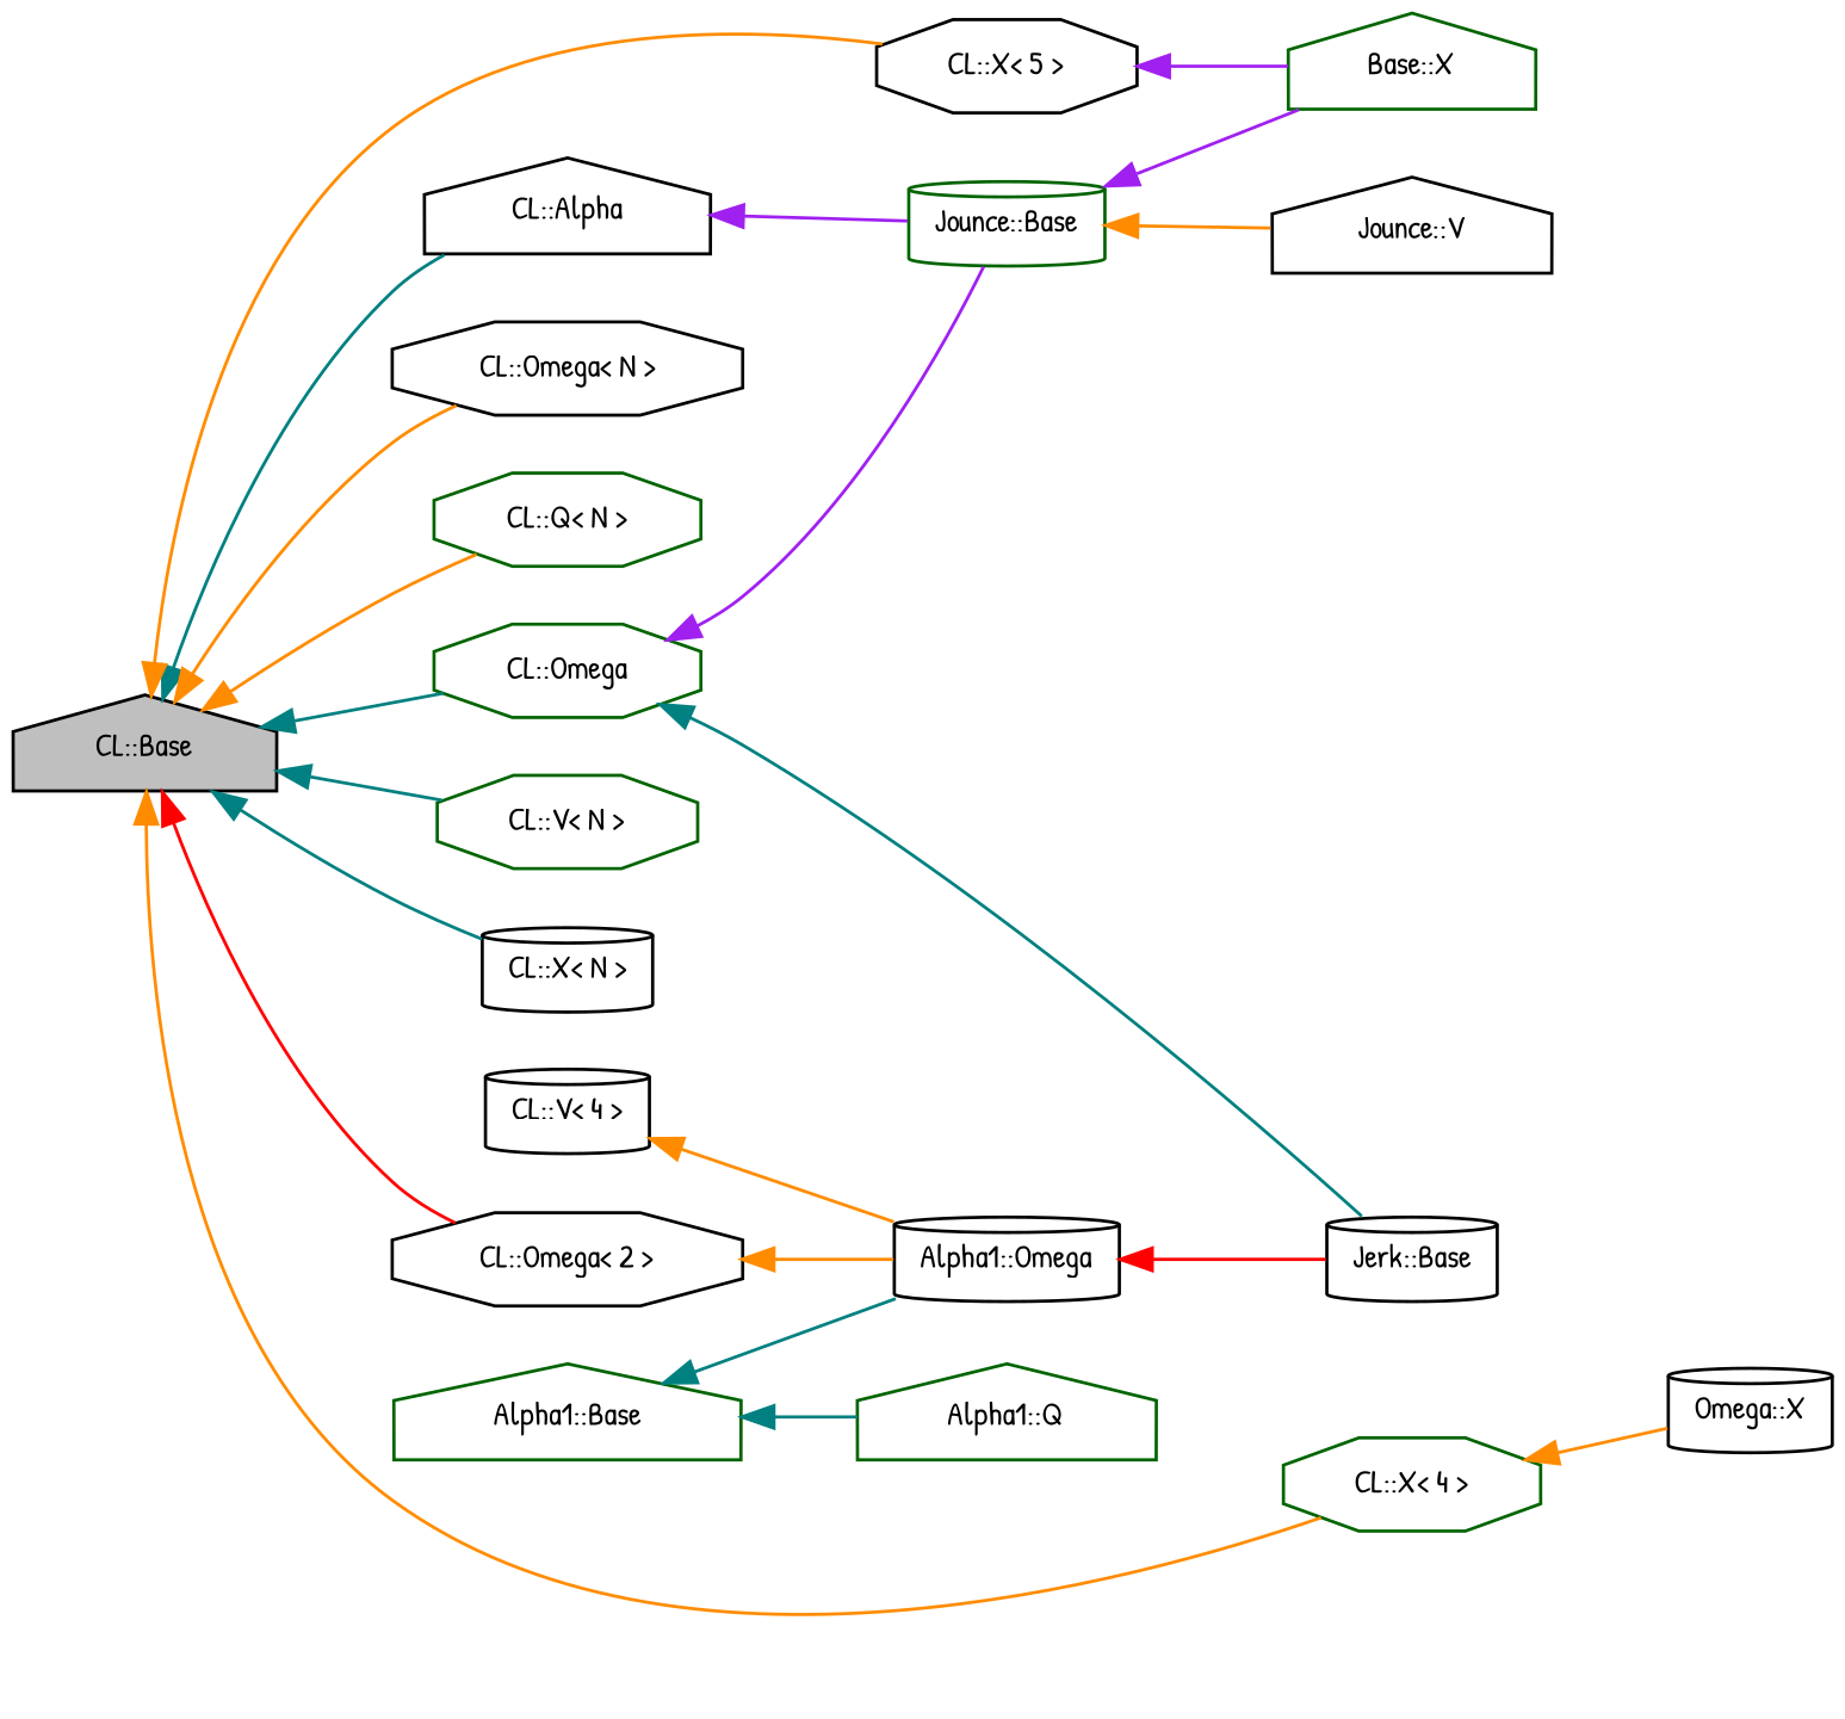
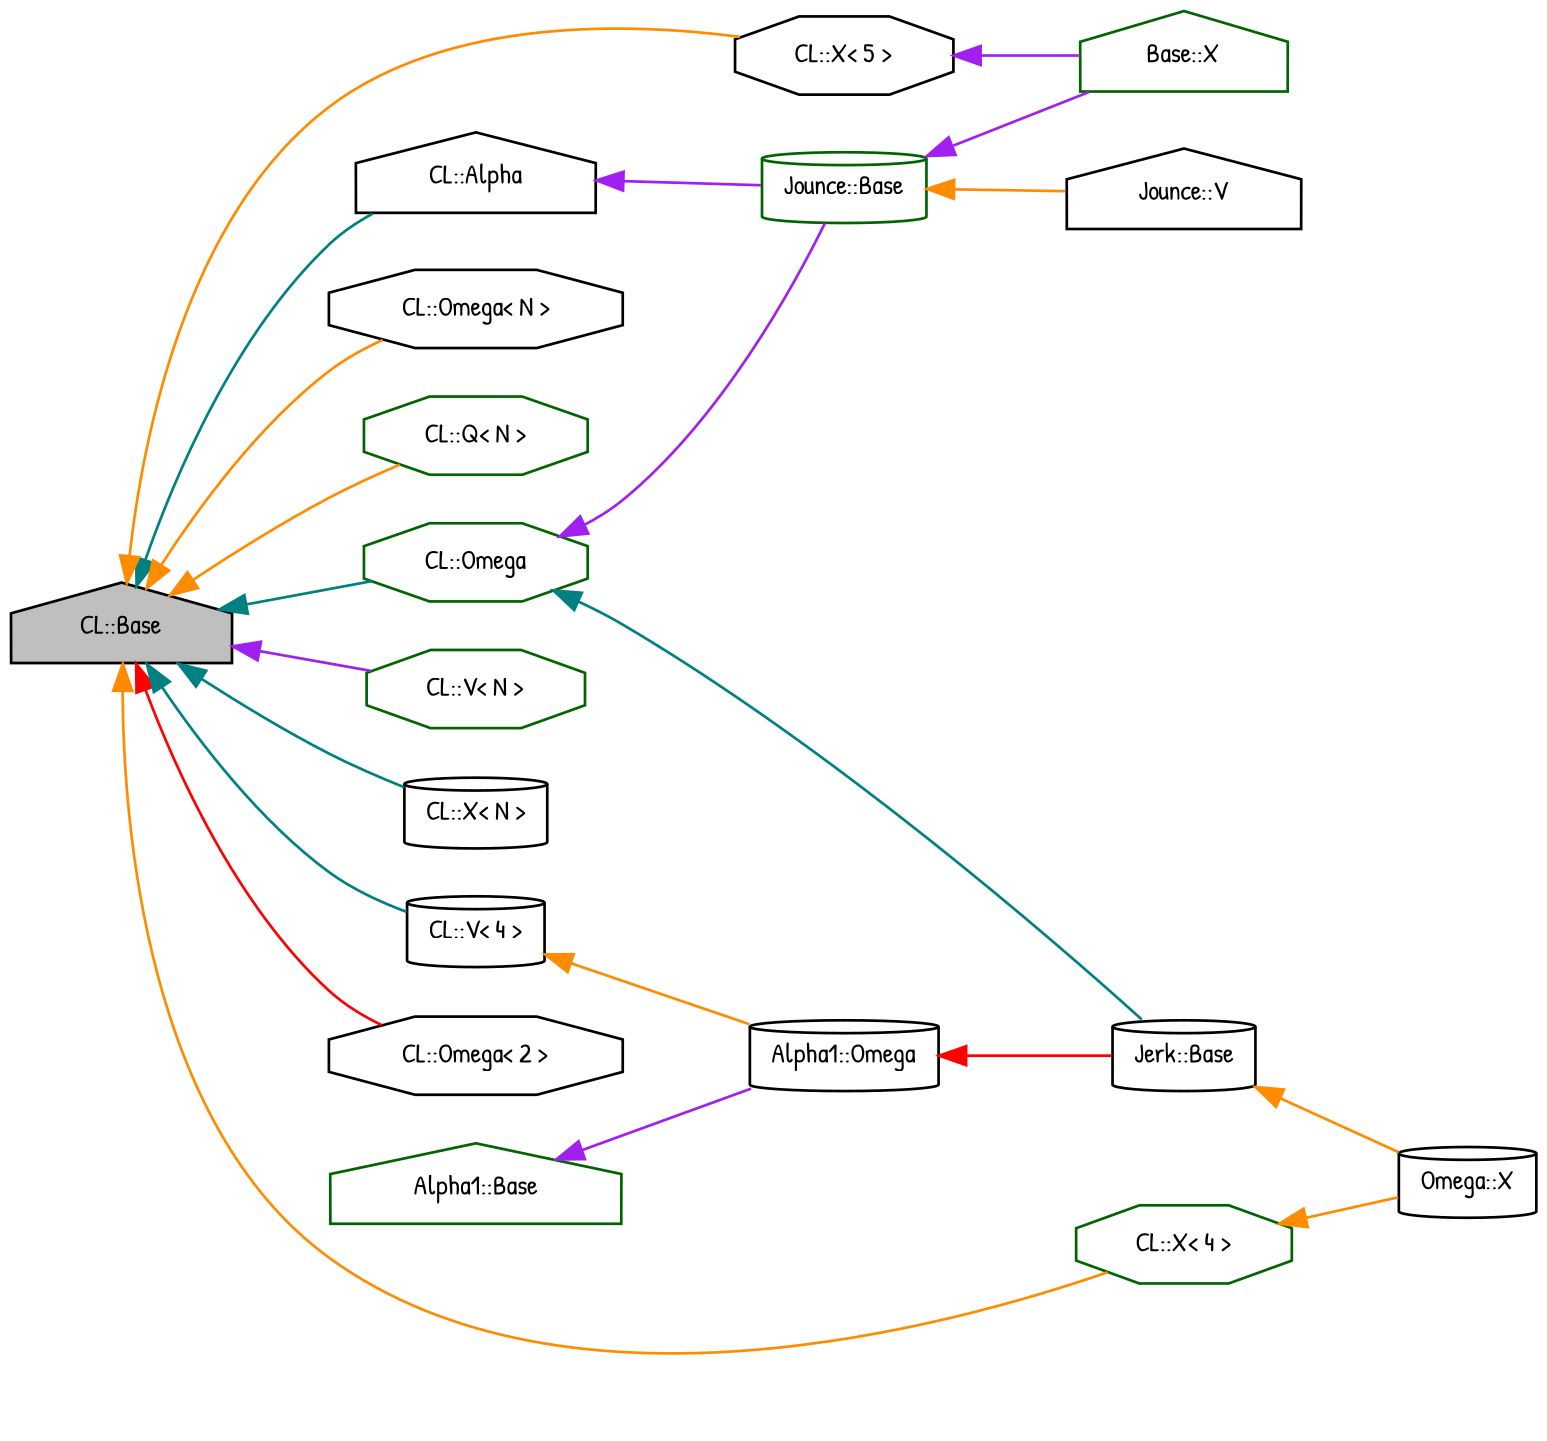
  digraph {
    fontname="Patrick Hand"
    rankdir=LR
    node [color=black fillcolor=white fontname="Patrick Hand" fontsize=10 shape=octagon style=filled]
    edge [color=darkorange dir=back fontname="Patrick Hand" fontsize=10 labelfontname=Helvetica labelfontsize=10 style=solid]
    n1 [fillcolor=grey75 fontcolor=black height=0.2 label="CL::Base" shape=house width=0.4]
    n2 [height=0.2 label="CL::Alpha" shape=house width=0.4]
    n3 [height=0.2 label="CL::Omega\< N \>" width=0.4]
    n4 [color=darkgreen height=0.2 label="CL::Q\< N \>" width=0.4]
    n5 [color=darkgreen height=0.2 label="CL::Omega" width=0.4]
    n6 [color=darkgreen height=0.2 label="CL::V\< N \>" width=0.4]
    n7 [height=0.2 label="CL::X\< N \>" shape=cylinder width=0.4]
    n8 [height=0.2 label="CL::Omega\< 2 \>" width=0.4]
    n9 [height=0.2 label="CL::V\< 4 \>" shape=cylinder width=0.4]
    n10 [color=darkgreen height=0.2 label="CL::X\< 4 \>" width=0.4]
    n11 [height=0.2 label="CL::X\< 5 \>" width=0.4]
    n12 [color=darkgreen height=0.2 label="Jounce::Base" shape=cylinder width=0.4]
    n13 [height=0.2 label="Jerk::Base" shape=cylinder width=0.4]
    n14 [height=0.2 label="Alpha1::Omega" shape=cylinder width=0.4]
    n15 [height=0.2 label="Omega::X" shape=cylinder width=0.4]
    n16 [color=darkgreen height=0.2 label="Base::X" shape=house width=0.4]
    n17 [color=darkgreen height=0.2 label="Alpha1::Base" shape=house width=0.4]
-   n18 [color=darkgreen height=0.2 label="Alpha1::Q" shape=house width=0.4]
    n19 [height=0.2 label="Jounce::V" shape=house width=0.4]
    n1 -> n2 [color=teal]
    n1 -> n3
    n1 -> n4
    n1 -> n5 [color=teal]
-   n1 -> n6 [color=teal]
+   n1 -> n6 [color=purple]
    n1 -> n7 [color=teal]
    n1 -> n8 [color=red]
+   n1 -> n9 [color=teal]
    n1 -> n10
    n1 -> n11
    n2 -> n12 [color=purple]
    n5 -> n12 [color=purple]
    n5 -> n13 [color=teal]
-   n8 -> n14
    n9 -> n14
    n10 -> n15
    n11 -> n16 [color=purple]
    n12 -> n16 [color=purple]
    n12 -> n19
+   n13 -> n15
    n14 -> n13 [color=red]
-   n17 -> n14 [color=teal]
-   n17 -> n18 [color=teal]
+   n17 -> n14 [color=purple]
  }
